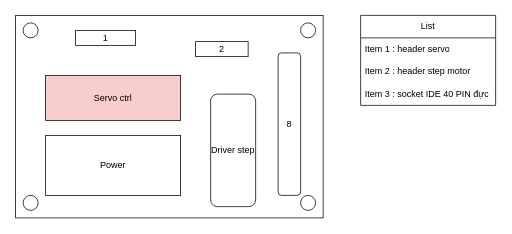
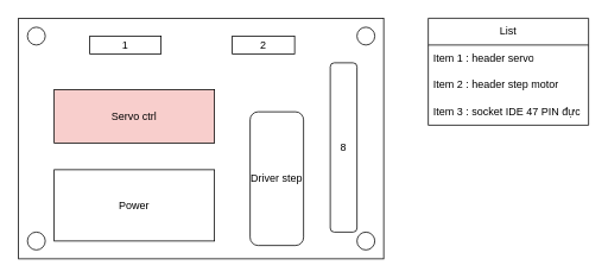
  <mxCell id="0" />
  <mxCell id="1" parent="0" />
  <mxCell id="2" value="" style="rounded=0;whiteSpace=wrap;html=1;" vertex="1" parent="1"><mxGeometry x="20" y="20" width="410" height="270" as="geometry" /></mxCell>
  <mxCell id="3" value="8" style="rounded=1;whiteSpace=wrap;html=1;direction=south;" vertex="1" parent="1"><mxGeometry x="370" y="70" width="30" height="190" as="geometry" /></mxCell>
  <mxCell id="4" value="Driver step" style="rounded=1;whiteSpace=wrap;html=1;direction=south;" vertex="1" parent="1"><mxGeometry x="280" y="125" width="60" height="150" as="geometry" /></mxCell>
  <mxCell id="5" value="1" style="rounded=0;whiteSpace=wrap;html=1;" vertex="1" parent="1"><mxGeometry x="100" y="40" width="80" height="20" as="geometry" /></mxCell>
- <mxCell id="6" value="2" style="rounded=0;whiteSpace=wrap;html=1;" vertex="1" parent="1"><mxGeometry x="260" y="55" width="70" height="20" as="geometry" /></mxCell>
- <mxCell id="7" value="Power" style="rounded=0;whiteSpace=wrap;html=1;" vertex="1" parent="1"><mxGeometry x="60" y="180" width="180" height="80" as="geometry" /></mxCell>
+ <mxCell id="6" value="2" style="rounded=0;whiteSpace=wrap;html=1;" vertex="1" parent="1"><mxGeometry x="260" y="40" width="70" height="20" as="geometry" /></mxCell>
+ <mxCell id="7" value="Power" style="rounded=0;whiteSpace=wrap;html=1;" vertex="1" parent="1"><mxGeometry x="60" y="190" width="180" height="80" as="geometry" /></mxCell>
  <mxCell id="8" value="" style="ellipse;whiteSpace=wrap;html=1;aspect=fixed;" vertex="1" parent="1"><mxGeometry x="30" y="30" width="20" height="20" as="geometry" /></mxCell>
  <mxCell id="9" value="" style="ellipse;whiteSpace=wrap;html=1;aspect=fixed;" vertex="1" parent="1"><mxGeometry x="30" y="260" width="20" height="20" as="geometry" /></mxCell>
  <mxCell id="10" value="" style="ellipse;whiteSpace=wrap;html=1;aspect=fixed;" vertex="1" parent="1"><mxGeometry x="400" y="260" width="20" height="20" as="geometry" /></mxCell>
  <mxCell id="11" value="" style="ellipse;whiteSpace=wrap;html=1;aspect=fixed;" vertex="1" parent="1"><mxGeometry x="400" y="30" width="20" height="20" as="geometry" /></mxCell>
  <mxCell id="12" value="List" style="swimlane;fontStyle=0;childLayout=stackLayout;horizontal=1;startSize=30;horizontalStack=0;resizeParent=1;resizeParentMax=0;resizeLast=0;collapsible=1;marginBottom=0;whiteSpace=wrap;html=1;" vertex="1" parent="1"><mxGeometry x="480" y="20" width="180" height="120" as="geometry" /></mxCell>
  <mxCell id="13" value="Item 1 : header servo" style="text;strokeColor=none;fillColor=none;align=left;verticalAlign=middle;spacingLeft=4;spacingRight=4;overflow=hidden;points=[[0,0.5],[1,0.5]];portConstraint=eastwest;rotatable=0;whiteSpace=wrap;html=1;" vertex="1" parent="12"><mxGeometry y="30" width="180" height="30" as="geometry" /></mxCell>
  <mxCell id="14" value="Item 2 : header step motor" style="text;strokeColor=none;fillColor=none;align=left;verticalAlign=middle;spacingLeft=4;spacingRight=4;overflow=hidden;points=[[0,0.5],[1,0.5]];portConstraint=eastwest;rotatable=0;whiteSpace=wrap;html=1;" vertex="1" parent="12"><mxGeometry y="60" width="180" height="30" as="geometry" /></mxCell>
- <mxCell id="15" value="Item 3 : socket IDE 40 PIN đực" style="text;strokeColor=none;fillColor=none;align=left;verticalAlign=middle;spacingLeft=4;spacingRight=4;overflow=hidden;points=[[0,0.5],[1,0.5]];portConstraint=eastwest;rotatable=0;whiteSpace=wrap;html=1;" vertex="1" parent="12"><mxGeometry y="90" width="180" height="30" as="geometry" /></mxCell>
+ <mxCell id="15" value="Item 3 : socket IDE 47 PIN đực" style="text;strokeColor=none;fillColor=none;align=left;verticalAlign=middle;spacingLeft=4;spacingRight=4;overflow=hidden;points=[[0,0.5],[1,0.5]];portConstraint=eastwest;rotatable=0;whiteSpace=wrap;html=1;" vertex="1" parent="12"><mxGeometry y="90" width="180" height="30" as="geometry" /></mxCell>
  <mxCell id="16" value="Servo ctrl" style="rounded=0;whiteSpace=wrap;html=1;fillColor=#f8cecc;" vertex="1" parent="1"><mxGeometry x="60" y="100" width="180" height="60" as="geometry" /></mxCell>
